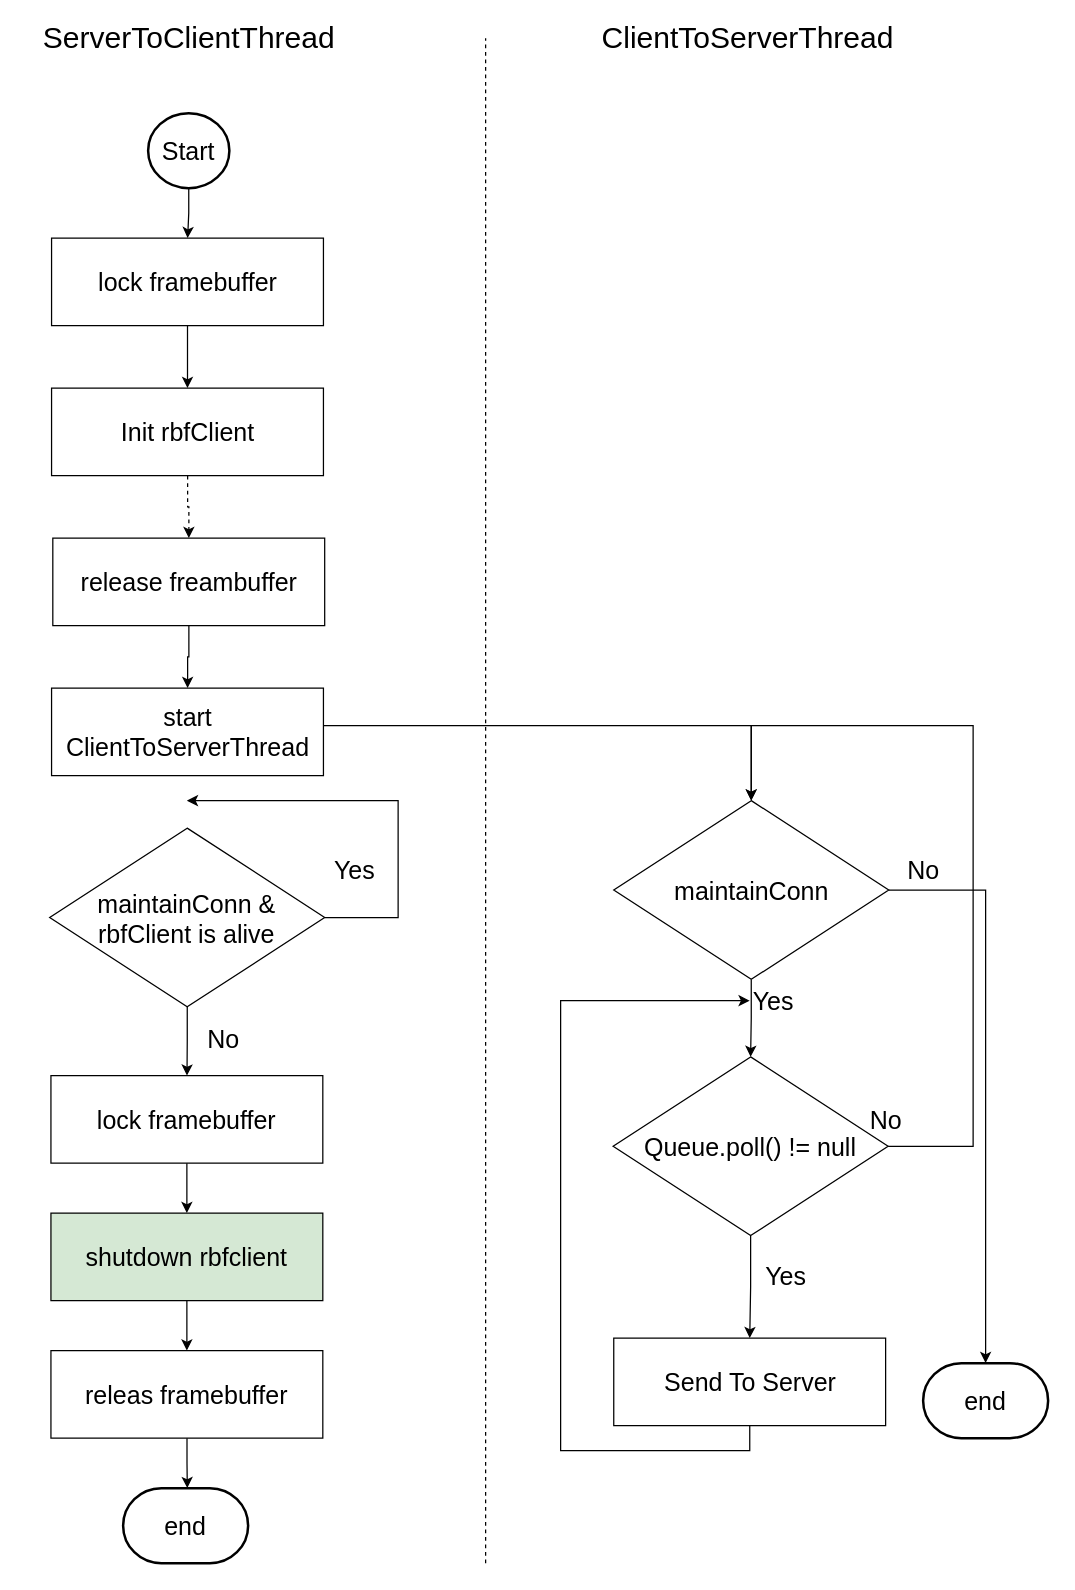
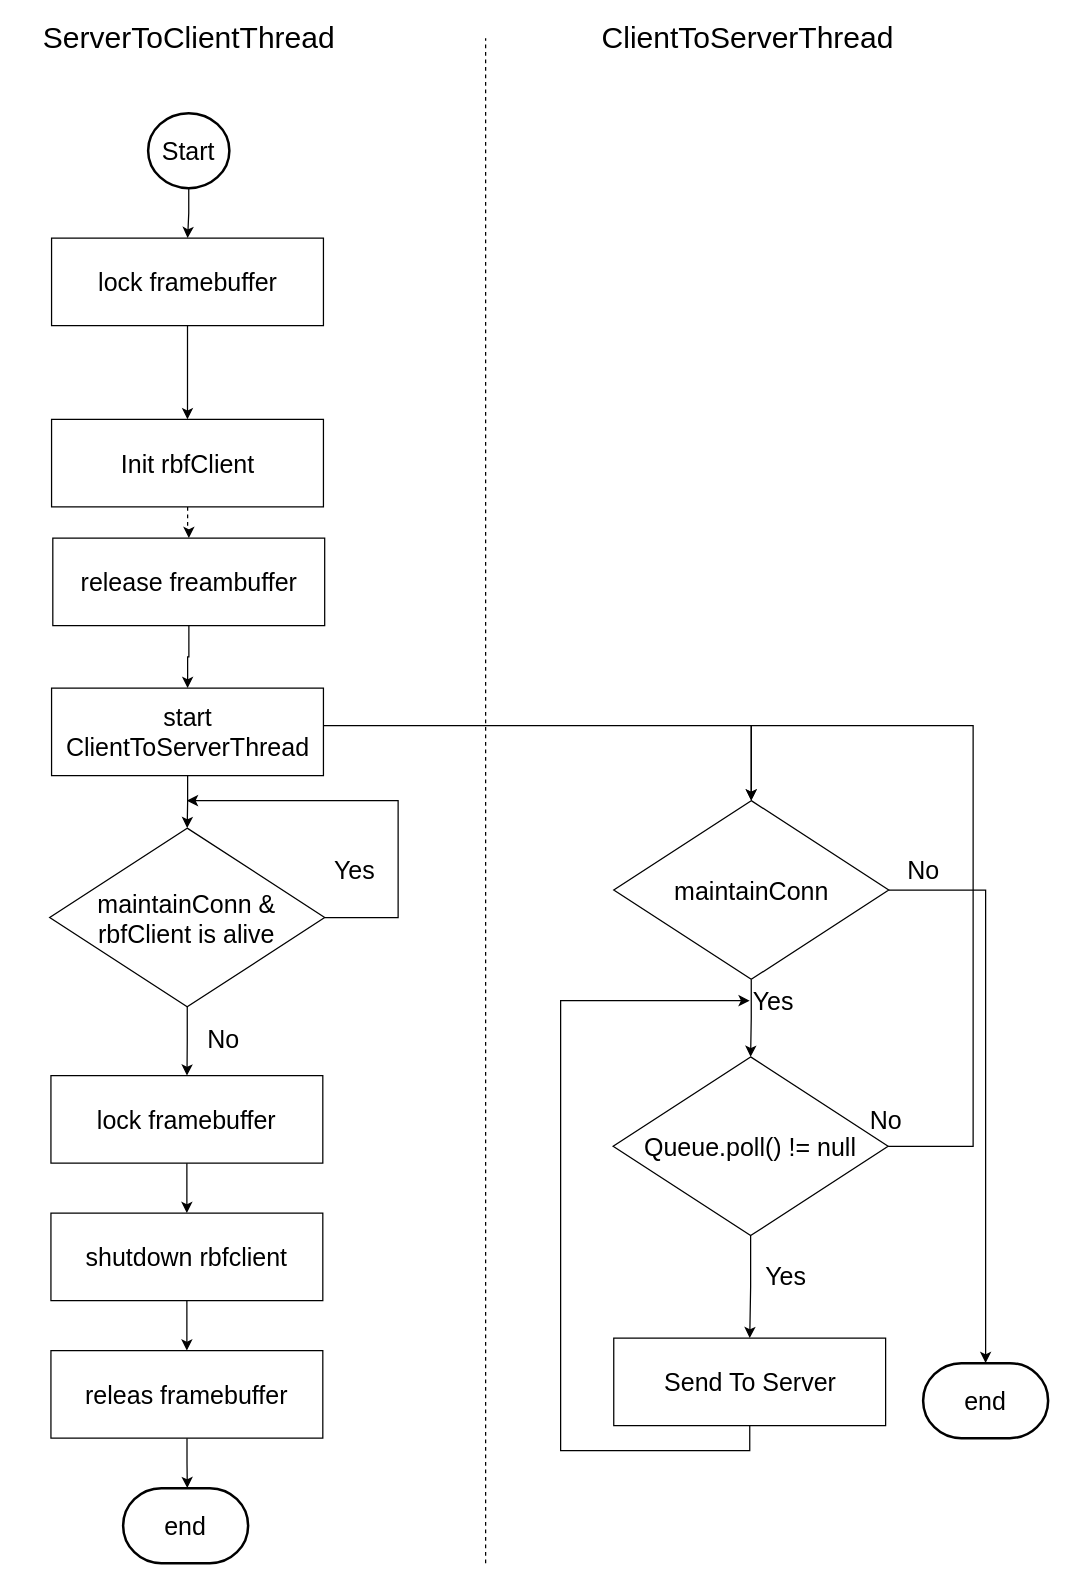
  <mxCell id="0" />
  <mxCell id="1" parent="0" />
  <mxCell id="2" value="" style="edgeStyle=orthogonalEdgeStyle;rounded=0;orthogonalLoop=1;jettySize=auto;html=1;fontSize=20;" edge="1" parent="1" source="3" target="7"><mxGeometry relative="1" as="geometry" /></mxCell>
  <mxCell id="3" value="lock framebuffer" style="rounded=0;whiteSpace=wrap;html=1;fontSize=20;" vertex="1" parent="1"><mxGeometry x="40.75" y="190" width="217.5" height="70" as="geometry" /></mxCell>
  <mxCell id="4" value="" style="edgeStyle=orthogonalEdgeStyle;rounded=0;orthogonalLoop=1;jettySize=auto;html=1;fontSize=20;" edge="1" parent="1" source="5" target="3"><mxGeometry relative="1" as="geometry" /></mxCell>
  <mxCell id="5" value="Start" style="strokeWidth=2;html=1;shape=mxgraph.flowchart.start_2;whiteSpace=wrap;fontSize=20;" vertex="1" parent="1"><mxGeometry x="118" y="90" width="65" height="60" as="geometry" /></mxCell>
  <mxCell id="6" value="" style="edgeStyle=orthogonalEdgeStyle;rounded=0;orthogonalLoop=1;jettySize=auto;html=1;fontSize=20;dashed=1;" edge="1" parent="1" source="7" target="9"><mxGeometry relative="1" as="geometry" /></mxCell>
- <mxCell id="7" value="Init rbfClient" style="rounded=0;whiteSpace=wrap;html=1;fontSize=20;" vertex="1" parent="1"><mxGeometry x="40.75" y="310" width="217.5" height="70" as="geometry" /></mxCell>
+ <mxCell id="7" value="Init rbfClient" style="rounded=0;whiteSpace=wrap;html=1;fontSize=20;" vertex="1" parent="1"><mxGeometry x="40.75" y="335" width="217.5" height="70" as="geometry" /></mxCell>
  <mxCell id="8" value="" style="edgeStyle=orthogonalEdgeStyle;rounded=0;orthogonalLoop=1;jettySize=auto;html=1;fontSize=20;" edge="1" parent="1" source="9" target="12"><mxGeometry relative="1" as="geometry" /></mxCell>
  <mxCell id="9" value="release freambuffer" style="rounded=0;whiteSpace=wrap;html=1;fontSize=20;" vertex="1" parent="1"><mxGeometry x="41.75" y="430" width="217.5" height="70" as="geometry" /></mxCell>
+ <mxCell id="10" style="edgeStyle=orthogonalEdgeStyle;rounded=0;orthogonalLoop=1;jettySize=auto;html=1;entryX=0.5;entryY=0;entryDx=0;entryDy=0;fontSize=20;" edge="1" parent="1" source="12" target="15"><mxGeometry relative="1" as="geometry" /></mxCell>
  <mxCell id="11" style="edgeStyle=orthogonalEdgeStyle;rounded=0;orthogonalLoop=1;jettySize=auto;html=1;entryX=0.5;entryY=0;entryDx=0;entryDy=0;fontSize=20;" edge="1" parent="1" source="12" target="29"><mxGeometry relative="1" as="geometry"><Array as="points"><mxPoint x="601" y="580" /></Array></mxGeometry></mxCell>
  <mxCell id="12" value="start ClientToServerThread" style="rounded=0;whiteSpace=wrap;html=1;fontSize=20;" vertex="1" parent="1"><mxGeometry x="40.75" y="550" width="217.5" height="70" as="geometry" /></mxCell>
  <mxCell id="13" style="edgeStyle=orthogonalEdgeStyle;rounded=0;orthogonalLoop=1;jettySize=auto;html=1;fontSize=20;" edge="1" parent="1" source="15"><mxGeometry relative="1" as="geometry"><mxPoint x="149" y="640" as="targetPoint" /><Array as="points"><mxPoint x="318" y="733" /><mxPoint x="318" y="640" /></Array></mxGeometry></mxCell>
  <mxCell id="14" value="" style="edgeStyle=orthogonalEdgeStyle;rounded=0;orthogonalLoop=1;jettySize=auto;html=1;fontSize=20;" edge="1" parent="1" source="15" target="18"><mxGeometry relative="1" as="geometry" /></mxCell>
  <mxCell id="15" value="maintainConn &amp;amp; rbfClient is alive" style="rhombus;whiteSpace=wrap;html=1;fontSize=20;" vertex="1" parent="1"><mxGeometry x="39.25" y="662" width="220" height="143" as="geometry" /></mxCell>
  <mxCell id="16" value="Yes" style="text;html=1;align=center;verticalAlign=middle;resizable=0;points=[];autosize=1;fontSize=20;" vertex="1" parent="1"><mxGeometry x="257.75" y="680" width="50" height="30" as="geometry" /></mxCell>
  <mxCell id="17" value="" style="edgeStyle=orthogonalEdgeStyle;rounded=0;orthogonalLoop=1;jettySize=auto;html=1;fontSize=20;" edge="1" parent="1" source="18" target="20"><mxGeometry relative="1" as="geometry" /></mxCell>
  <mxCell id="18" value="lock framebuffer" style="rounded=0;whiteSpace=wrap;html=1;fontSize=20;" vertex="1" parent="1"><mxGeometry x="40.25" y="860" width="217.5" height="70" as="geometry" /></mxCell>
  <mxCell id="19" value="" style="edgeStyle=orthogonalEdgeStyle;rounded=0;orthogonalLoop=1;jettySize=auto;html=1;fontSize=20;" edge="1" parent="1" source="20" target="22"><mxGeometry relative="1" as="geometry" /></mxCell>
- <mxCell id="20" value="shutdown rbfclient" style="rounded=0;whiteSpace=wrap;html=1;fontSize=20;fillColor=#d5e8d4;" vertex="1" parent="1"><mxGeometry x="40.25" y="970" width="217.5" height="70" as="geometry" /></mxCell>
+ <mxCell id="20" value="shutdown rbfclient" style="rounded=0;whiteSpace=wrap;html=1;fontSize=20;" vertex="1" parent="1"><mxGeometry x="40.25" y="970" width="217.5" height="70" as="geometry" /></mxCell>
  <mxCell id="21" value="" style="edgeStyle=orthogonalEdgeStyle;rounded=0;orthogonalLoop=1;jettySize=auto;html=1;fontSize=20;" edge="1" parent="1" source="22"><mxGeometry relative="1" as="geometry"><mxPoint x="149.353" y="1190" as="targetPoint" /></mxGeometry></mxCell>
  <mxCell id="22" value="releas framebuffer" style="rounded=0;whiteSpace=wrap;html=1;fontSize=20;" vertex="1" parent="1"><mxGeometry x="40.25" y="1080" width="217.5" height="70" as="geometry" /></mxCell>
  <mxCell id="23" value="&lt;font style=&quot;font-size: 24px&quot;&gt;ServerToClientThread&lt;/font&gt;" style="text;html=1;strokeColor=none;fillColor=none;align=center;verticalAlign=middle;whiteSpace=wrap;rounded=0;fontSize=20;" vertex="1" parent="1"><mxGeometry x="20.5" y="20" width="260" height="20" as="geometry" /></mxCell>
  <mxCell id="24" value="&lt;font style=&quot;font-size: 24px&quot;&gt;ClientToServerThread&lt;/font&gt;" style="text;html=1;strokeColor=none;fillColor=none;align=center;verticalAlign=middle;whiteSpace=wrap;rounded=0;fontSize=20;" vertex="1" parent="1"><mxGeometry x="468" y="20" width="260" height="20" as="geometry" /></mxCell>
  <mxCell id="25" value="No" style="text;html=1;align=center;verticalAlign=middle;resizable=0;points=[];autosize=1;fontSize=20;" vertex="1" parent="1"><mxGeometry x="158" y="815" width="40" height="30" as="geometry" /></mxCell>
  <mxCell id="26" value="" style="endArrow=none;dashed=1;html=1;fontSize=20;" edge="1" parent="1"><mxGeometry width="50" height="50" relative="1" as="geometry"><mxPoint x="388" y="1250" as="sourcePoint" /><mxPoint x="388" y="30" as="targetPoint" /></mxGeometry></mxCell>
  <mxCell id="27" style="edgeStyle=orthogonalEdgeStyle;rounded=0;orthogonalLoop=1;jettySize=auto;html=1;fontSize=20;entryX=0.5;entryY=0;entryDx=0;entryDy=0;entryPerimeter=0;" edge="1" parent="1" source="29" target="35"><mxGeometry relative="1" as="geometry"><mxPoint x="788" y="1090" as="targetPoint" /></mxGeometry></mxCell>
  <mxCell id="28" style="edgeStyle=orthogonalEdgeStyle;rounded=0;orthogonalLoop=1;jettySize=auto;html=1;entryX=0.5;entryY=0;entryDx=0;entryDy=0;fontSize=20;" edge="1" parent="1" source="29" target="31"><mxGeometry relative="1" as="geometry" /></mxCell>
  <mxCell id="29" value="maintainConn" style="rhombus;whiteSpace=wrap;html=1;fontSize=20;" vertex="1" parent="1"><mxGeometry x="490.5" y="640" width="220" height="143" as="geometry" /></mxCell>
  <mxCell id="30" style="edgeStyle=orthogonalEdgeStyle;rounded=0;orthogonalLoop=1;jettySize=auto;html=1;fontSize=20;" edge="1" parent="1" source="31" target="33"><mxGeometry relative="1" as="geometry" /></mxCell>
  <mxCell id="31" value="Queue.poll() != null" style="rhombus;whiteSpace=wrap;html=1;fontSize=20;" vertex="1" parent="1"><mxGeometry x="490" y="845" width="220" height="143" as="geometry" /></mxCell>
  <mxCell id="32" style="edgeStyle=orthogonalEdgeStyle;rounded=0;orthogonalLoop=1;jettySize=auto;html=1;fontSize=20;" edge="1" parent="1" source="33"><mxGeometry relative="1" as="geometry"><mxPoint x="599.25" y="800" as="targetPoint" /><Array as="points"><mxPoint x="599" y="1160" /><mxPoint x="448" y="1160" /><mxPoint x="448" y="800" /></Array></mxGeometry></mxCell>
  <mxCell id="33" value="Send To Server" style="rounded=0;whiteSpace=wrap;html=1;fontSize=20;" vertex="1" parent="1"><mxGeometry x="490.5" y="1070" width="217.5" height="70" as="geometry" /></mxCell>
  <mxCell id="34" style="edgeStyle=orthogonalEdgeStyle;rounded=0;orthogonalLoop=1;jettySize=auto;html=1;entryX=0.5;entryY=0;entryDx=0;entryDy=0;fontSize=20;exitX=1;exitY=0.5;exitDx=0;exitDy=0;" edge="1" parent="1" source="31" target="29"><mxGeometry relative="1" as="geometry"><Array as="points"><mxPoint x="778" y="917" /><mxPoint x="778" y="580" /><mxPoint x="601" y="580" /></Array></mxGeometry></mxCell>
  <mxCell id="35" value="end" style="strokeWidth=2;html=1;shape=mxgraph.flowchart.terminator;whiteSpace=wrap;fontSize=20;" vertex="1" parent="1"><mxGeometry x="738" y="1090" width="100" height="60" as="geometry" /></mxCell>
  <mxCell id="36" value="end" style="strokeWidth=2;html=1;shape=mxgraph.flowchart.terminator;whiteSpace=wrap;fontSize=20;" vertex="1" parent="1"><mxGeometry x="98" y="1190" width="100" height="60" as="geometry" /></mxCell>
  <mxCell id="37" value="Yes" style="text;html=1;align=center;verticalAlign=middle;resizable=0;points=[];autosize=1;fontSize=20;" vertex="1" parent="1"><mxGeometry x="603" y="1005" width="50" height="30" as="geometry" /></mxCell>
  <mxCell id="38" value="No" style="text;html=1;align=center;verticalAlign=middle;resizable=0;points=[];autosize=1;fontSize=20;" vertex="1" parent="1"><mxGeometry x="688" y="880" width="40" height="30" as="geometry" /></mxCell>
  <mxCell id="39" value="Yes" style="text;html=1;align=center;verticalAlign=middle;resizable=0;points=[];autosize=1;fontSize=20;" vertex="1" parent="1"><mxGeometry x="593" y="785" width="50" height="30" as="geometry" /></mxCell>
  <mxCell id="40" value="No" style="text;html=1;align=center;verticalAlign=middle;resizable=0;points=[];autosize=1;fontSize=20;" vertex="1" parent="1"><mxGeometry x="718" y="680" width="40" height="30" as="geometry" /></mxCell>
